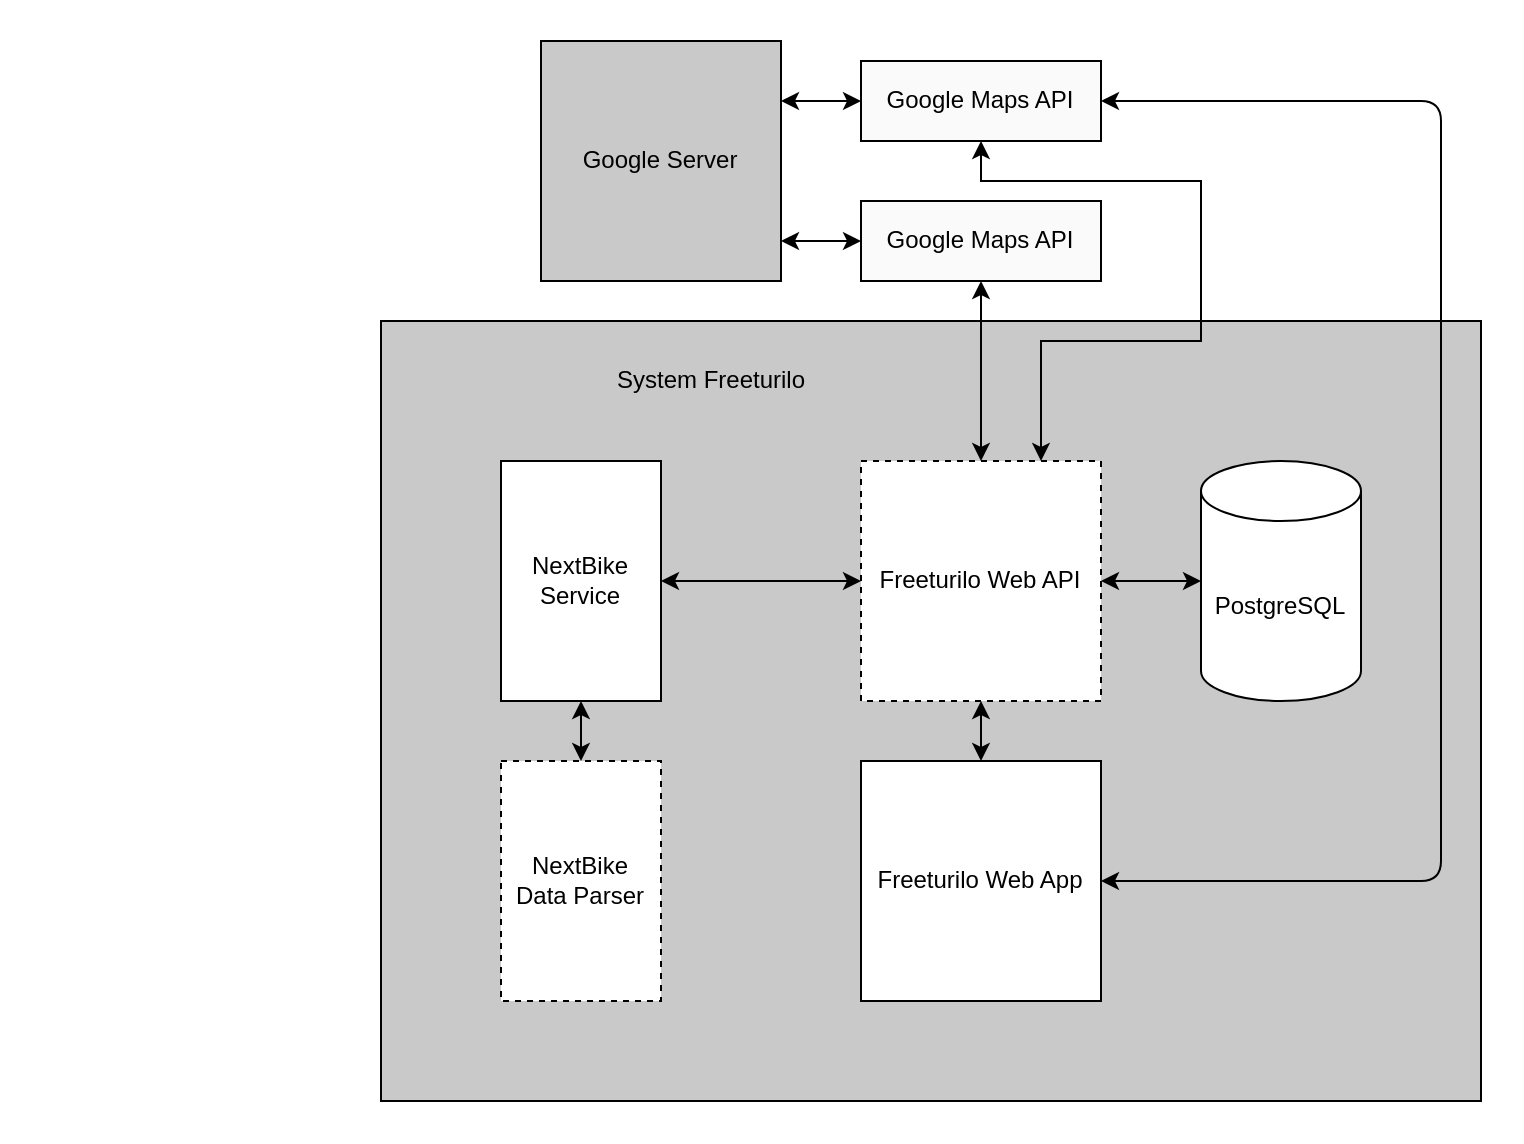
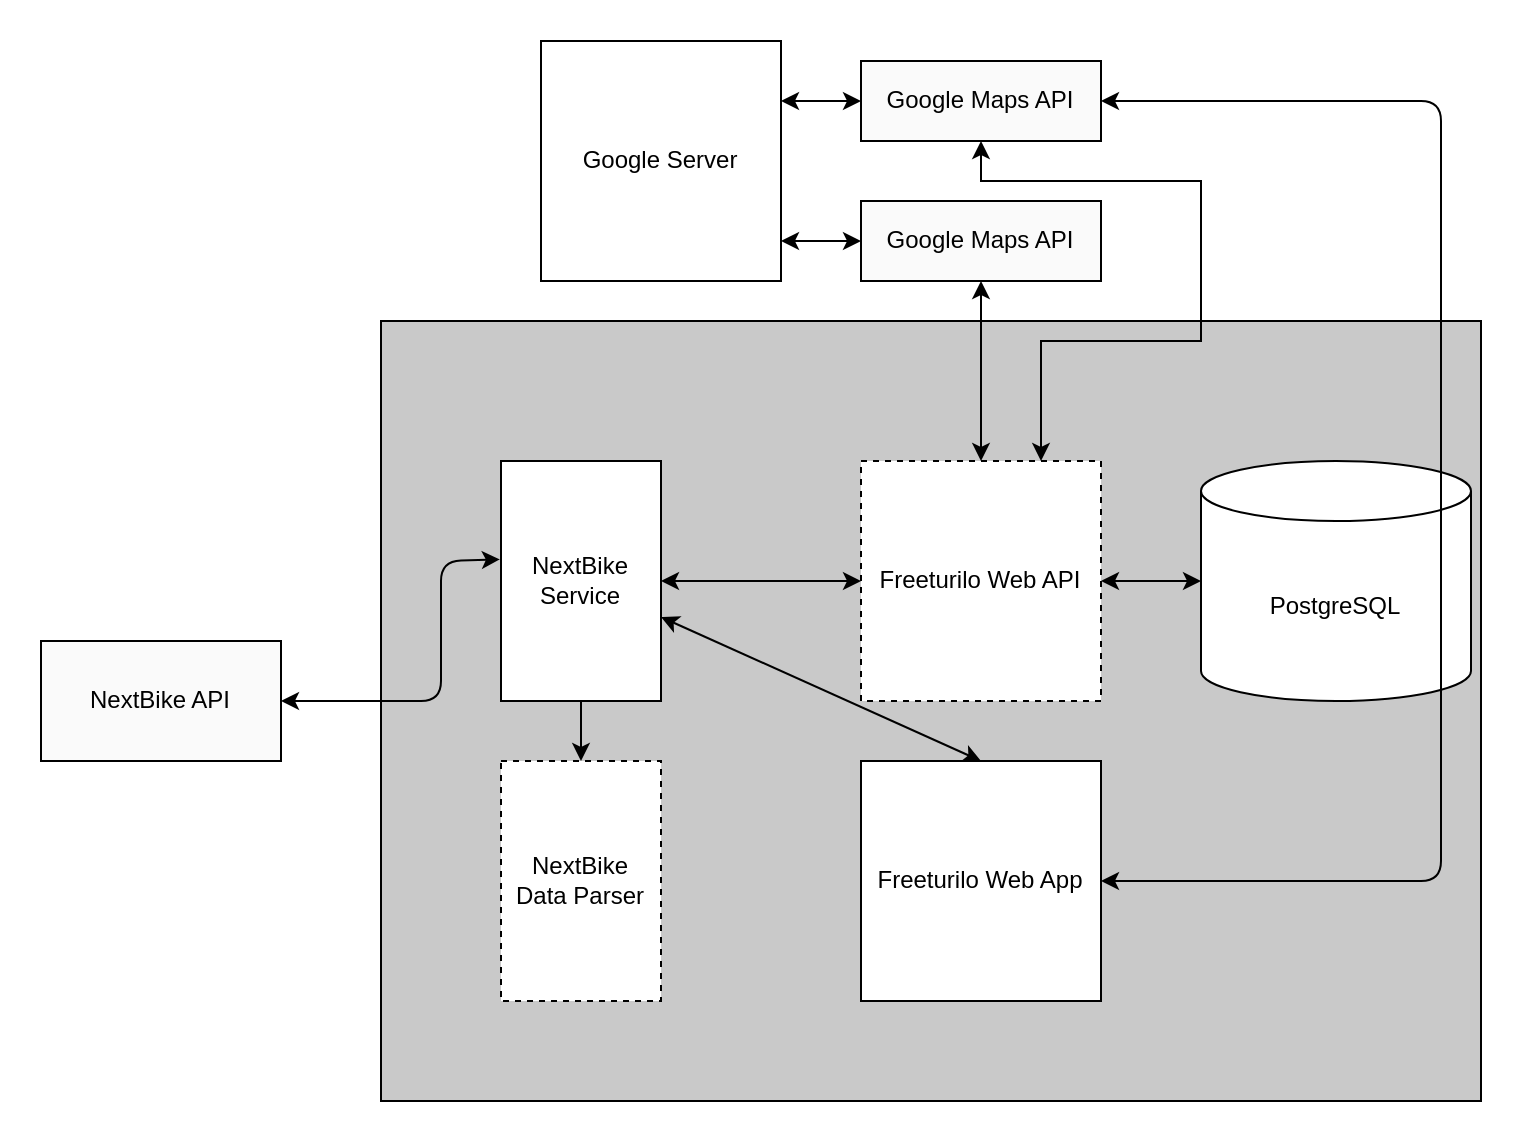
  <mxCell id="0" />
  <mxCell id="1" parent="0" />
  <mxCell id="2" value="" style="rounded=0;whiteSpace=wrap;html=1;fillColor=#C9C9C9;" parent="1" vertex="1"><mxGeometry x="190" y="160" width="550" height="390" as="geometry" /></mxCell>
  <mxCell id="3" value="NextBike Service" style="rounded=0;whiteSpace=wrap;html=1;" parent="1" vertex="1"><mxGeometry x="250" y="230" width="80" height="120" as="geometry" /></mxCell>
  <mxCell id="4" value="NextBike &lt;br&gt;Data Parser" style="rounded=0;whiteSpace=wrap;html=1;dashed=1;" parent="1" vertex="1"><mxGeometry x="250" y="380" width="80" height="120" as="geometry" /></mxCell>
  <mxCell id="5" value="Freeturilo Web API" style="whiteSpace=wrap;html=1;dashed=1;" parent="1" vertex="1"><mxGeometry x="430" y="230" width="120" height="120" as="geometry" /></mxCell>
- <mxCell id="6" value="PostgreSQL" style="shape=cylinder3;whiteSpace=wrap;html=1;boundedLbl=1;backgroundOutline=1;size=15;" parent="1" vertex="1"><mxGeometry x="600" y="230" width="80" height="120" as="geometry" /></mxCell>
+ <mxCell id="6" value="PostgreSQL" style="shape=cylinder3;whiteSpace=wrap;html=1;boundedLbl=1;backgroundOutline=1;size=15;" parent="1" vertex="1"><mxGeometry x="600" y="230" width="135" height="120" as="geometry" /></mxCell>
  <mxCell id="7" value="Freeturilo Web App" style="whiteSpace=wrap;html=1;" parent="1" vertex="1"><mxGeometry x="430" y="380" width="120" height="120" as="geometry" /></mxCell>
- <mxCell id="9" value="" style="endArrow=classic;startArrow=classic;html=1;entryX=0.5;entryY=1;entryDx=0;entryDy=0;exitX=0.5;exitY=0;exitDx=0;exitDy=0;" parent="1" source="4" target="3" edge="1"><mxGeometry width="50" height="50" relative="1" as="geometry"><mxPoint x="380" y="510" as="sourcePoint" /><mxPoint x="430" y="460" as="targetPoint" /></mxGeometry></mxCell>
+ <mxCell id="8" value="" style="endArrow=classic;startArrow=classic;html=1;entryX=-0.007;entryY=0.41;entryDx=0;entryDy=0;exitX=1;exitY=0.5;exitDx=0;exitDy=0;entryPerimeter=0;" parent="1" source="14" target="3" edge="1"><mxGeometry width="50" height="50" relative="1" as="geometry"><mxPoint x="210" y="150" as="sourcePoint" /><mxPoint x="430" y="420" as="targetPoint" /><Array as="points"><mxPoint x="220" y="350" /><mxPoint x="220" y="280" /></Array></mxGeometry></mxCell>
+ <mxCell id="9" value="" style="endArrow=none;startArrow=classic;html=1;entryX=0.5;entryY=1;entryDx=0;entryDy=0;exitX=0.5;exitY=0;exitDx=0;exitDy=0;" parent="1" source="4" target="3" edge="1"><mxGeometry width="50" height="50" relative="1" as="geometry"><mxPoint x="380" y="510" as="sourcePoint" /><mxPoint x="430" y="460" as="targetPoint" /></mxGeometry></mxCell>
  <mxCell id="10" value="" style="endArrow=classic;html=1;exitX=1;exitY=0.5;exitDx=0;exitDy=0;entryX=0;entryY=0.5;entryDx=0;entryDy=0;startArrow=classic;startFill=1;" parent="1" source="3" target="5" edge="1"><mxGeometry width="50" height="50" relative="1" as="geometry"><mxPoint x="380" y="510" as="sourcePoint" /><mxPoint x="430" y="460" as="targetPoint" /></mxGeometry></mxCell>
  <mxCell id="11" value="" style="endArrow=classic;startArrow=classic;html=1;entryX=0;entryY=0.5;entryDx=0;entryDy=0;entryPerimeter=0;exitX=1;exitY=0.5;exitDx=0;exitDy=0;" parent="1" source="5" target="6" edge="1"><mxGeometry width="50" height="50" relative="1" as="geometry"><mxPoint x="380" y="510" as="sourcePoint" /><mxPoint x="430" y="460" as="targetPoint" /></mxGeometry></mxCell>
- <mxCell id="12" value="" style="endArrow=classic;startArrow=classic;html=1;entryX=0.5;entryY=1;entryDx=0;entryDy=0;exitX=0.5;exitY=0;exitDx=0;exitDy=0;" parent="1" source="7" target="5" edge="1"><mxGeometry width="50" height="50" relative="1" as="geometry"><mxPoint x="380" y="510" as="sourcePoint" /><mxPoint x="430" y="460" as="targetPoint" /></mxGeometry></mxCell>
- <mxCell id="13" value="System Freeturilo" style="text;html=1;align=center;verticalAlign=middle;resizable=0;points=[];autosize=1;strokeColor=none;fillColor=none;" parent="1" vertex="1"><mxGeometry x="300" y="180" width="110" height="20" as="geometry" /></mxCell>
- <mxCell id="15" value="Google Server" style="rounded=0;whiteSpace=wrap;html=1;fillColor=#c9c9c9;" parent="1" vertex="1"><mxGeometry x="270" y="20" width="120" height="120" as="geometry" /></mxCell>
+ <mxCell id="12" value="" style="endArrow=classic;startArrow=classic;html=1;exitX=0.5;exitY=0;exitDx=0;exitDy=0;" parent="1" source="7" target="3" edge="1"><mxGeometry width="50" height="50" relative="1" as="geometry"><mxPoint x="380" y="510" as="sourcePoint" /><mxPoint x="430" y="460" as="targetPoint" /></mxGeometry></mxCell>
+ <mxCell id="14" value="NextBike API" style="rounded=0;whiteSpace=wrap;html=1;fillColor=#FAFAFA;" parent="1" vertex="1"><mxGeometry x="20" y="320" width="120" height="60" as="geometry" /></mxCell>
+ <mxCell id="15" value="Google Server" style="rounded=0;whiteSpace=wrap;html=1;" parent="1" vertex="1"><mxGeometry x="270" y="20" width="120" height="120" as="geometry" /></mxCell>
  <mxCell id="16" value="Google Maps API" style="rounded=0;whiteSpace=wrap;html=1;fillColor=#FAFAFA;" parent="1" vertex="1"><mxGeometry x="430" y="30" width="120" height="40" as="geometry" /></mxCell>
  <mxCell id="17" value="" style="endArrow=classic;startArrow=classic;html=1;rounded=0;exitX=0;exitY=0.5;exitDx=0;exitDy=0;entryX=1;entryY=0.25;entryDx=0;entryDy=0;" parent="1" source="16" target="15" edge="1"><mxGeometry width="50" height="50" relative="1" as="geometry"><mxPoint x="560" y="220" as="sourcePoint" /><mxPoint x="610" y="170" as="targetPoint" /></mxGeometry></mxCell>
  <mxCell id="18" value="" style="endArrow=classic;html=1;rounded=0;entryX=0.75;entryY=0;entryDx=0;entryDy=0;startArrow=classic;exitX=0.5;exitY=1;exitDx=0;exitDy=0;startFill=1;" parent="1" source="16" target="5" edge="1"><mxGeometry width="50" height="50" relative="1" as="geometry"><mxPoint x="500" y="80" as="sourcePoint" /><mxPoint x="280" y="140" as="targetPoint" /><Array as="points"><mxPoint x="490" y="90" /><mxPoint x="600" y="90" /><mxPoint x="600" y="170" /><mxPoint x="520" y="170" /></Array></mxGeometry></mxCell>
  <mxCell id="19" value="" style="endArrow=classic;startArrow=classic;html=1;exitX=1;exitY=0.5;exitDx=0;exitDy=0;entryX=1;entryY=0.5;entryDx=0;entryDy=0;" parent="1" source="7" target="16" edge="1"><mxGeometry width="50" height="50" relative="1" as="geometry"><mxPoint x="500" y="390" as="sourcePoint" /><mxPoint x="500" y="360" as="targetPoint" /><Array as="points"><mxPoint x="720" y="440" /><mxPoint x="720" y="50" /></Array></mxGeometry></mxCell>
  <mxCell id="20" value="Google Maps API" style="rounded=0;whiteSpace=wrap;html=1;fillColor=#FAFAFA;" vertex="1" parent="1"><mxGeometry x="430" y="100" width="120" height="40" as="geometry" /></mxCell>
  <mxCell id="21" value="" style="endArrow=classic;html=1;rounded=0;entryX=0.5;entryY=0;entryDx=0;entryDy=0;startArrow=classic;exitX=0.5;exitY=1;exitDx=0;exitDy=0;startFill=1;" edge="1" parent="1" source="20" target="5"><mxGeometry width="50" height="50" relative="1" as="geometry"><mxPoint x="500" y="80" as="sourcePoint" /><mxPoint x="530" y="240" as="targetPoint" /><Array as="points" /></mxGeometry></mxCell>
  <mxCell id="22" value="" style="endArrow=classic;startArrow=classic;html=1;rounded=0;exitX=0;exitY=0.5;exitDx=0;exitDy=0;" edge="1" parent="1" source="20"><mxGeometry width="50" height="50" relative="1" as="geometry"><mxPoint x="440" y="60" as="sourcePoint" /><mxPoint x="390" y="120" as="targetPoint" /></mxGeometry></mxCell>
